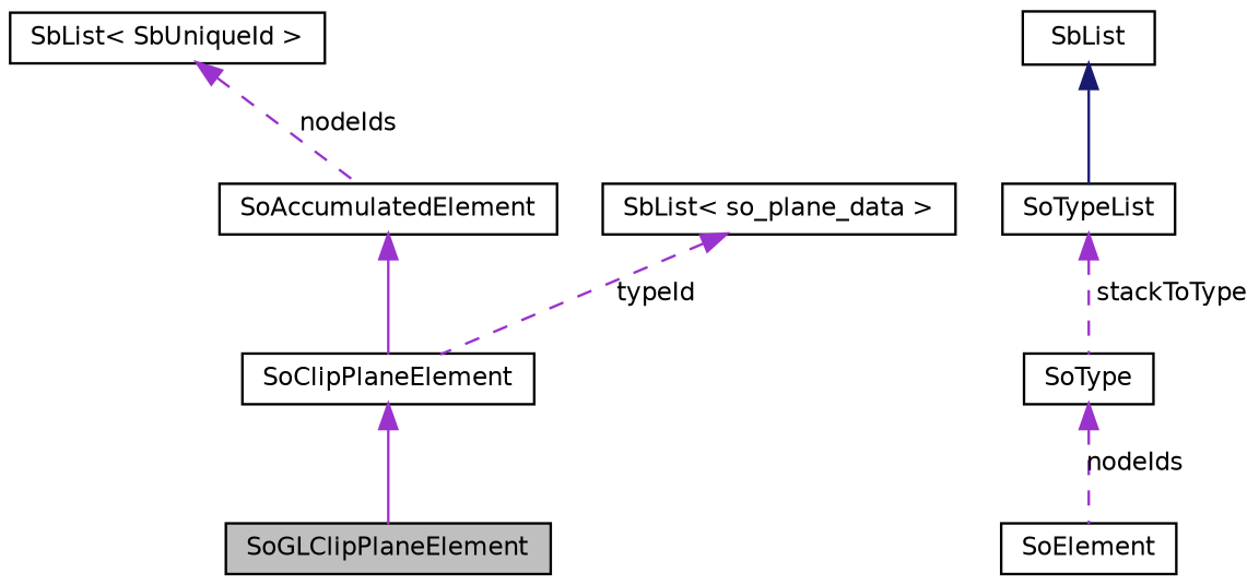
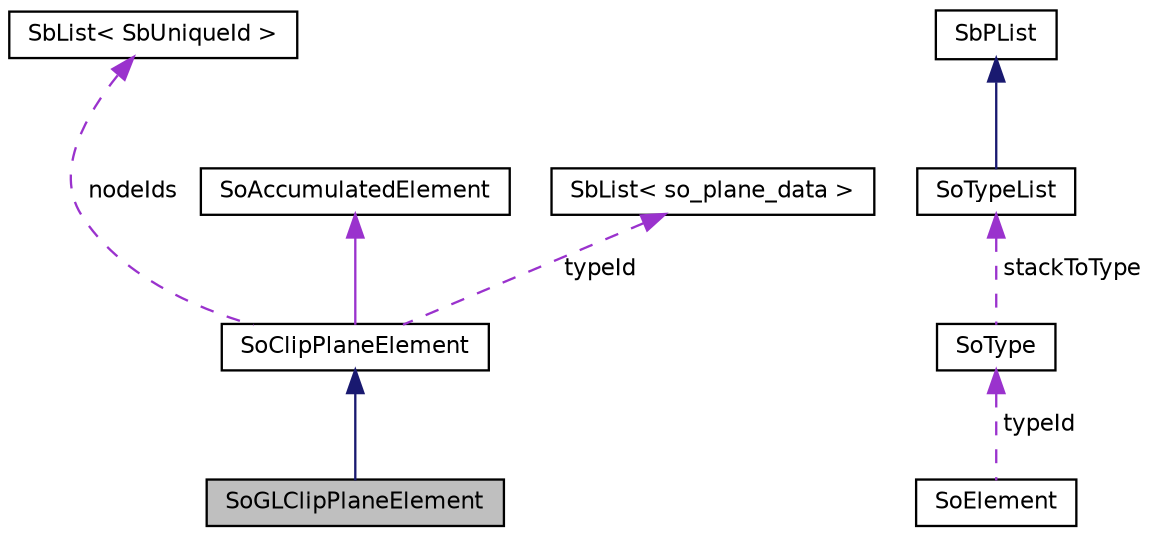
  digraph {
    node [color=black fillcolor=white fontname=Helvetica fontsize=10 shape=record style=filled]
    edge [color=darkorchid3 dir=back fontname=Helvetica fontsize=10 labelfontname=Helvetica labelfontsize=10 style=dashed]
    n1 [fillcolor=grey75 fontcolor=black height=0.2 label=SoGLClipPlaneElement width=0.4]
    n2 [height=0.2 label=SoClipPlaneElement width=0.4]
    n3 [height=0.2 label=SoAccumulatedElement width=0.4]
    n4 [height=0.2 label=SoElement width=0.4]
    n5 [height=0.2 label=SoTypeList width=0.4]
    n6 [height=0.2 label=SoType width=0.4]
-   n7 [height=0.2 label=SbList width=0.4]
+   n7 [height=0.2 label=SbPList width=0.4]
    n8 [height=0.2 label="SbList\< SbUniqueId \>" width=0.4]
    n9 [height=0.2 label="SbList\< so_plane_data \>" width=0.4]
-   n2 -> n1 [style=solid]
+   n2 -> n1 [color=midnightblue style=solid]
    n3 -> n2 [style=solid]
    n5 -> n6 [label=" stackToType"]
-   n6 -> n4 [label=" nodeIds"]
+   n6 -> n4 [label=" typeId"]
    n7 -> n5 [color=midnightblue style=solid]
-   n8 -> n3 [label=" nodeIds"]
+   n8 -> n2 [label=" nodeIds"]
    n9 -> n2 [label=" typeId"]
  }
